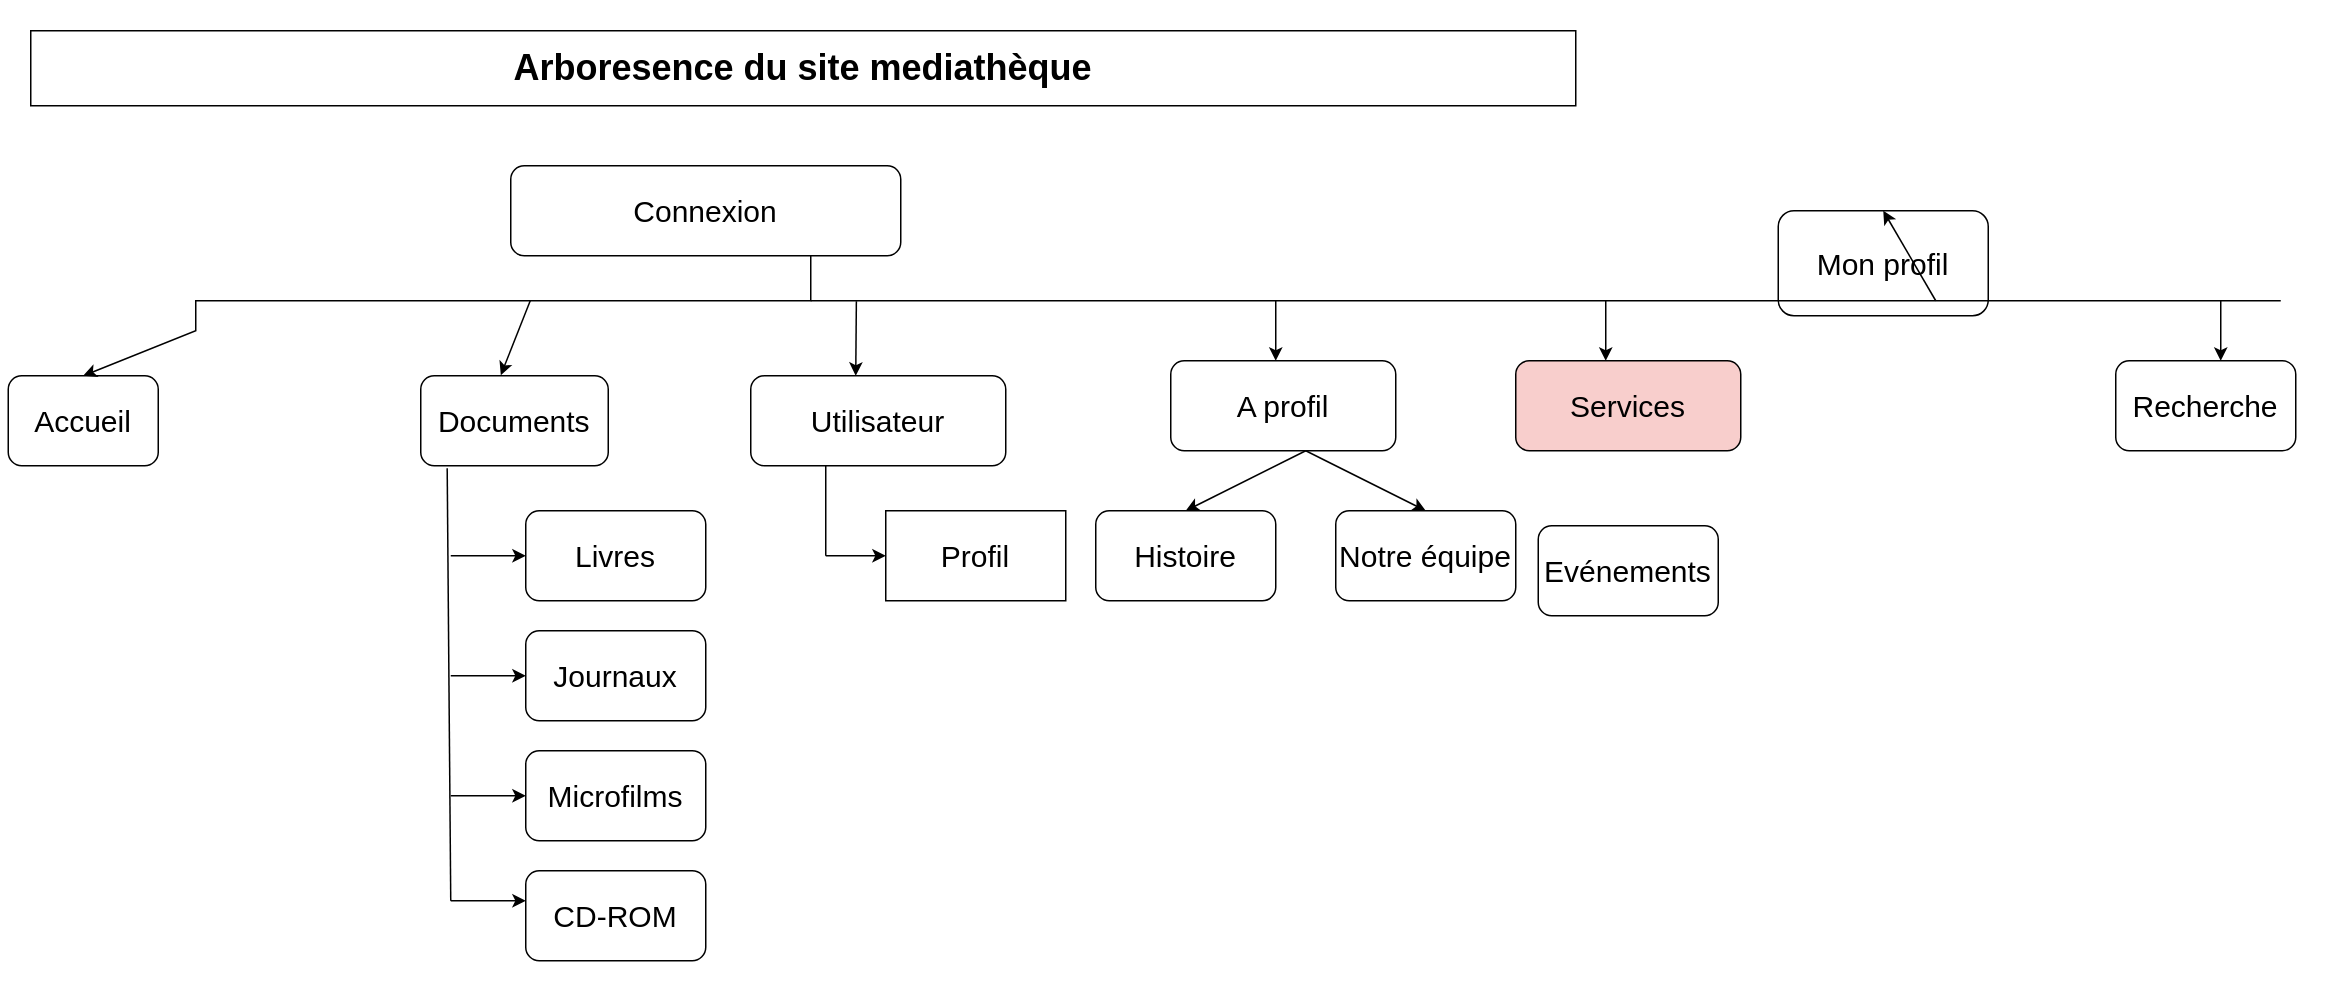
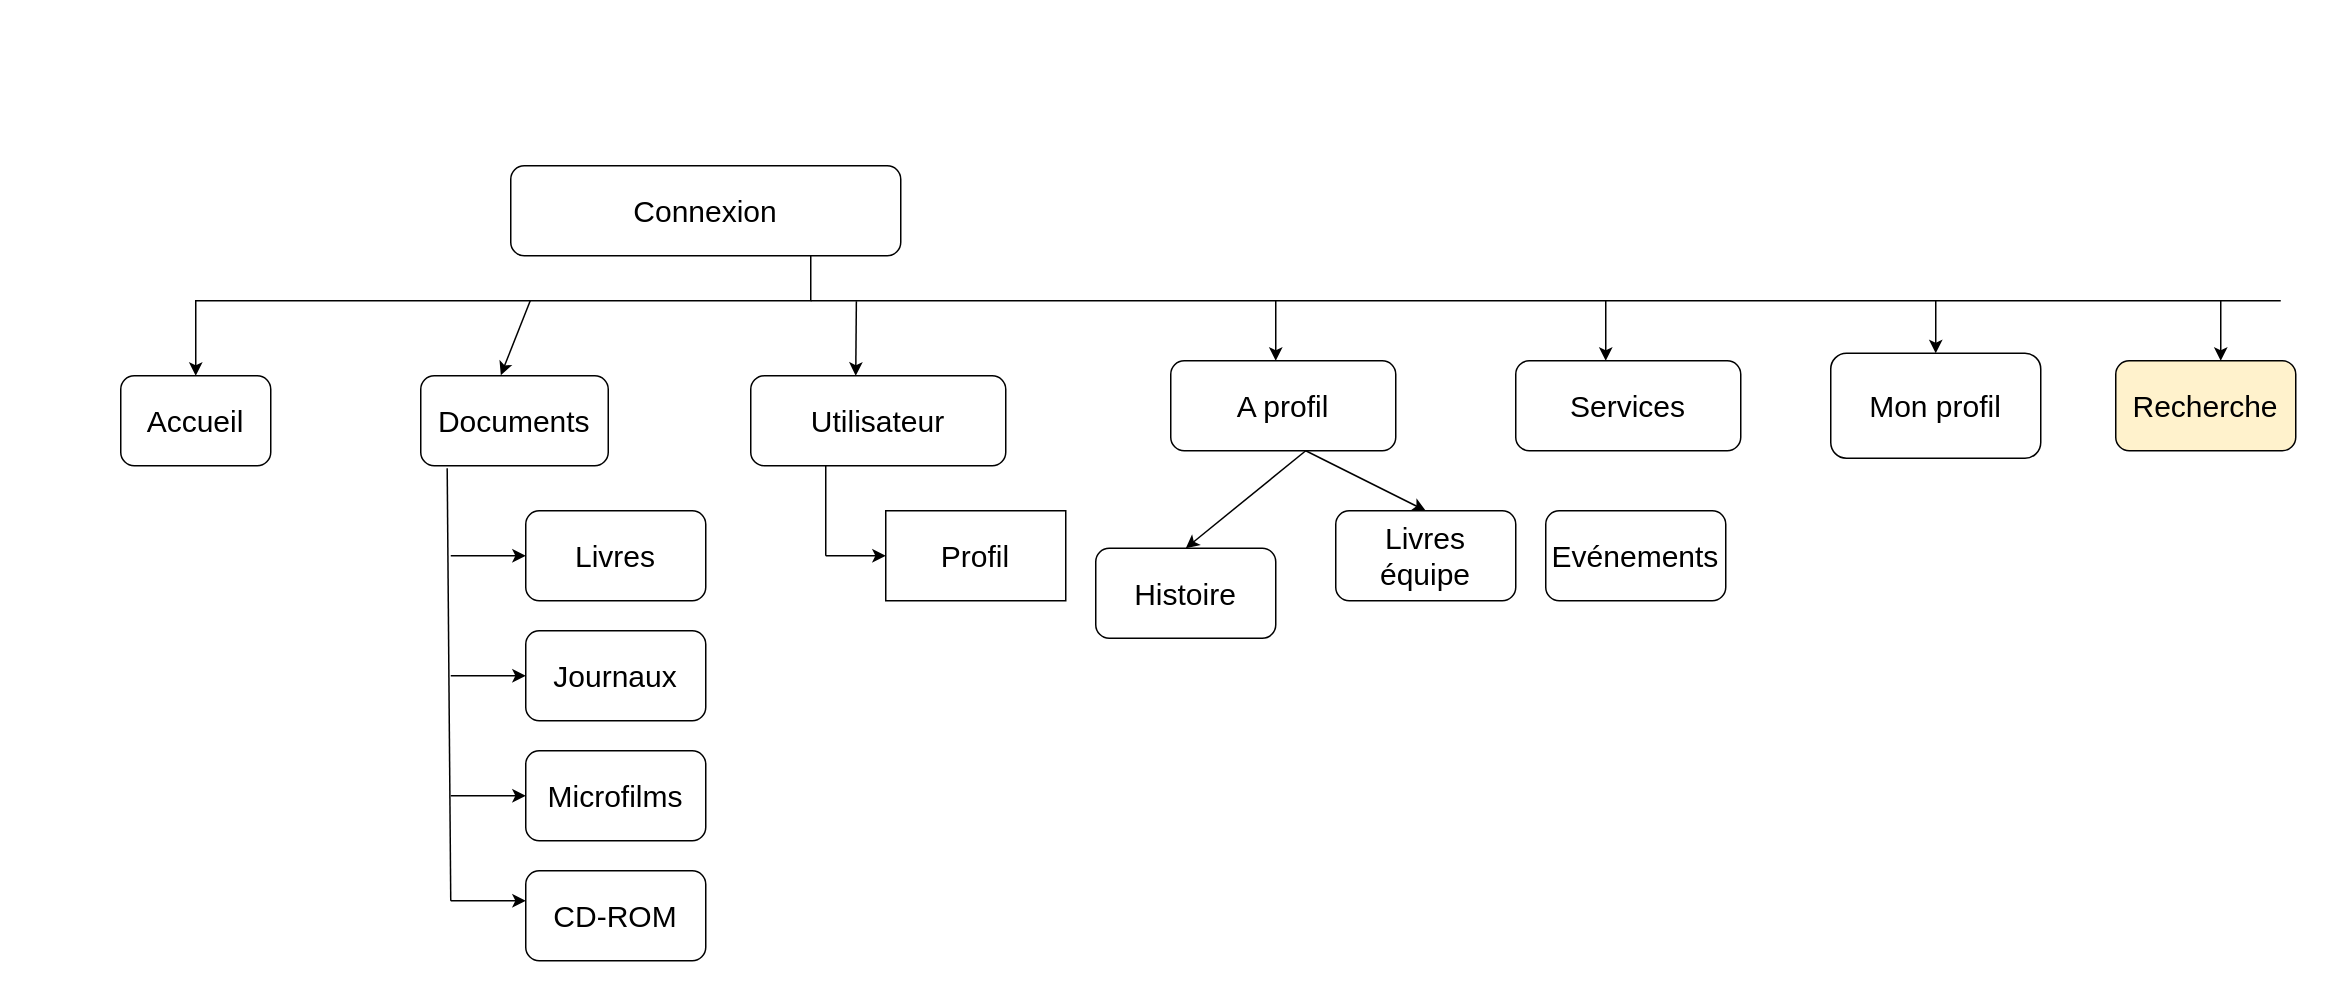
  <mxCell id="0" />
  <mxCell id="1" parent="0" />
  <mxCell id="2" value="&lt;font style=&quot;font-size: 20px&quot;&gt;Connexion&lt;/font&gt;" style="rounded=1;whiteSpace=wrap;html=1;" vertex="1" parent="1"><mxGeometry x="340" y="110" width="260" height="60" as="geometry" /></mxCell>
- <mxCell id="3" value="&lt;font style=&quot;font-size: 24px&quot;&gt;Arboresence du site mediathèque&lt;/font&gt;" style="rounded=0;whiteSpace=wrap;html=1;fontSize=20;fontStyle=1" vertex="1" parent="1"><mxGeometry x="20" y="20" width="1030" height="50" as="geometry" /></mxCell>
- <mxCell id="4" value="Services" style="rounded=1;whiteSpace=wrap;html=1;fontSize=20;fillColor=#f8cecc;" vertex="1" parent="1"><mxGeometry x="1010" y="240" width="150" height="60" as="geometry" /></mxCell>
+ <mxCell id="4" value="Services" style="rounded=1;whiteSpace=wrap;html=1;fontSize=20;" vertex="1" parent="1"><mxGeometry x="1010" y="240" width="150" height="60" as="geometry" /></mxCell>
  <mxCell id="5" value="A profil" style="rounded=1;whiteSpace=wrap;html=1;fontSize=20;" vertex="1" parent="1"><mxGeometry x="780" y="240" width="150" height="60" as="geometry" /></mxCell>
- <mxCell id="6" value="Mon profil" style="rounded=1;whiteSpace=wrap;html=1;fontSize=20;" vertex="1" parent="1"><mxGeometry x="1185" y="140" width="140" height="70" as="geometry" /></mxCell>
+ <mxCell id="6" value="Mon profil" style="rounded=1;whiteSpace=wrap;html=1;fontSize=20;" vertex="1" parent="1"><mxGeometry x="1220" y="235" width="140" height="70" as="geometry" /></mxCell>
  <mxCell id="7" value="Documents" style="rounded=1;whiteSpace=wrap;html=1;fontSize=20;" vertex="1" parent="1"><mxGeometry x="280" y="250" width="125" height="60" as="geometry" /></mxCell>
- <mxCell id="8" value="Accueil" style="rounded=1;whiteSpace=wrap;html=1;fontSize=20;" vertex="1" parent="1"><mxGeometry x="5" y="250" width="100" height="60" as="geometry" /></mxCell>
+ <mxCell id="8" value="Accueil" style="rounded=1;whiteSpace=wrap;html=1;fontSize=20;" vertex="1" parent="1"><mxGeometry x="80" y="250" width="100" height="60" as="geometry" /></mxCell>
  <mxCell id="9" value="" style="endArrow=classic;html=1;rounded=0;fontSize=20;entryX=0.5;entryY=0;entryDx=0;entryDy=0;" edge="1" parent="1" target="8"><mxGeometry width="50" height="50" relative="1" as="geometry"><mxPoint x="540" y="170" as="sourcePoint" /><mxPoint x="0" y="250" as="targetPoint" /><Array as="points"><mxPoint x="540" y="200" /><mxPoint x="130" y="200" /><mxPoint x="130" y="220" /></Array></mxGeometry></mxCell>
  <mxCell id="10" value="" style="endArrow=classic;html=1;rounded=0;fontSize=20;entryX=0.427;entryY=-0.006;entryDx=0;entryDy=0;entryPerimeter=0;" edge="1" parent="1" target="7"><mxGeometry width="50" height="50" relative="1" as="geometry"><mxPoint x="353" y="200" as="sourcePoint" /><mxPoint x="580" y="470" as="targetPoint" /></mxGeometry></mxCell>
  <mxCell id="11" value="" style="endArrow=classic;html=1;rounded=0;fontSize=20;" edge="1" parent="1"><mxGeometry width="50" height="50" relative="1" as="geometry"><mxPoint x="850" y="200" as="sourcePoint" /><mxPoint x="850" y="240" as="targetPoint" /></mxGeometry></mxCell>
  <mxCell id="12" value="" style="endArrow=classic;html=1;rounded=0;fontSize=20;entryX=0.5;entryY=0;entryDx=0;entryDy=0;" edge="1" parent="1" target="6"><mxGeometry width="50" height="50" relative="1" as="geometry"><mxPoint x="1290" y="200" as="sourcePoint" /><mxPoint x="1220" y="250" as="targetPoint" /></mxGeometry></mxCell>
- <mxCell id="13" value="&lt;font style=&quot;font-size: 20px&quot;&gt;Histoire&lt;/font&gt;" style="rounded=1;whiteSpace=wrap;html=1;" vertex="1" parent="1"><mxGeometry x="730" y="340" width="120" height="60" as="geometry" /></mxCell>
- <mxCell id="14" value="&lt;font style=&quot;font-size: 20px&quot;&gt;Notre équipe&lt;/font&gt;" style="rounded=1;whiteSpace=wrap;html=1;" vertex="1" parent="1"><mxGeometry x="890" y="340" width="120" height="60" as="geometry" /></mxCell>
+ <mxCell id="13" value="&lt;font style=&quot;font-size: 20px&quot;&gt;Histoire&lt;/font&gt;" style="rounded=1;whiteSpace=wrap;html=1;" vertex="1" parent="1"><mxGeometry x="730" y="365" width="120" height="60" as="geometry" /></mxCell>
+ <mxCell id="14" value="&lt;font style=&quot;font-size: 20px&quot;&gt;Livres équipe&lt;/font&gt;" style="rounded=1;whiteSpace=wrap;html=1;" vertex="1" parent="1"><mxGeometry x="890" y="340" width="120" height="60" as="geometry" /></mxCell>
  <mxCell id="15" value="" style="endArrow=classic;html=1;rounded=0;fontSize=20;entryX=0.5;entryY=0;entryDx=0;entryDy=0;" edge="1" parent="1" target="13"><mxGeometry width="50" height="50" relative="1" as="geometry"><mxPoint x="870" y="300" as="sourcePoint" /><mxPoint x="770" y="440" as="targetPoint" /></mxGeometry></mxCell>
  <mxCell id="16" value="" style="endArrow=classic;html=1;rounded=0;fontSize=20;entryX=0.5;entryY=0;entryDx=0;entryDy=0;" edge="1" parent="1" target="14"><mxGeometry width="50" height="50" relative="1" as="geometry"><mxPoint x="870" y="300" as="sourcePoint" /><mxPoint x="770" y="440" as="targetPoint" /></mxGeometry></mxCell>
  <mxCell id="17" value="" style="endArrow=none;html=1;rounded=0;fontSize=20;entryX=0.141;entryY=1.028;entryDx=0;entryDy=0;entryPerimeter=0;" edge="1" parent="1" target="7"><mxGeometry width="50" height="50" relative="1" as="geometry"><mxPoint x="300" y="600" as="sourcePoint" /><mxPoint x="540" y="440" as="targetPoint" /></mxGeometry></mxCell>
  <mxCell id="18" value="Livres" style="rounded=1;whiteSpace=wrap;html=1;fontSize=20;" vertex="1" parent="1"><mxGeometry x="350" y="340" width="120" height="60" as="geometry" /></mxCell>
  <mxCell id="19" value="Journaux" style="rounded=1;whiteSpace=wrap;html=1;fontSize=20;" vertex="1" parent="1"><mxGeometry x="350" y="420" width="120" height="60" as="geometry" /></mxCell>
  <mxCell id="20" value="Microfilms" style="rounded=1;whiteSpace=wrap;html=1;fontSize=20;" vertex="1" parent="1"><mxGeometry x="350" y="500" width="120" height="60" as="geometry" /></mxCell>
  <mxCell id="21" value="CD-ROM" style="rounded=1;whiteSpace=wrap;html=1;fontSize=20;" vertex="1" parent="1"><mxGeometry x="350" y="580" width="120" height="60" as="geometry" /></mxCell>
  <mxCell id="22" value="" style="endArrow=classic;html=1;rounded=0;fontSize=20;" edge="1" parent="1"><mxGeometry width="50" height="50" relative="1" as="geometry"><mxPoint x="300" y="370" as="sourcePoint" /><mxPoint x="350" y="370" as="targetPoint" /></mxGeometry></mxCell>
  <mxCell id="23" value="" style="endArrow=classic;html=1;rounded=0;fontSize=20;" edge="1" parent="1"><mxGeometry width="50" height="50" relative="1" as="geometry"><mxPoint x="300" y="450" as="sourcePoint" /><mxPoint x="350" y="450" as="targetPoint" /></mxGeometry></mxCell>
  <mxCell id="24" value="" style="endArrow=classic;html=1;rounded=0;fontSize=20;" edge="1" parent="1"><mxGeometry width="50" height="50" relative="1" as="geometry"><mxPoint x="300" y="530" as="sourcePoint" /><mxPoint x="350" y="530" as="targetPoint" /></mxGeometry></mxCell>
  <mxCell id="25" value="" style="endArrow=classic;html=1;rounded=0;fontSize=20;" edge="1" parent="1"><mxGeometry width="50" height="50" relative="1" as="geometry"><mxPoint x="300" y="600" as="sourcePoint" /><mxPoint x="350" y="600" as="targetPoint" /></mxGeometry></mxCell>
- <mxCell id="26" value="Evénements" style="rounded=1;whiteSpace=wrap;html=1;fontSize=20;" vertex="1" parent="1"><mxGeometry x="1025" y="350" width="120" height="60" as="geometry" /></mxCell>
+ <mxCell id="26" value="Evénements" style="rounded=1;whiteSpace=wrap;html=1;fontSize=20;" vertex="1" parent="1"><mxGeometry x="1030" y="340" width="120" height="60" as="geometry" /></mxCell>
  <mxCell id="27" value="" style="endArrow=none;html=1;rounded=0;fontSize=20;" edge="1" parent="1"><mxGeometry width="50" height="50" relative="1" as="geometry"><mxPoint x="1520" y="200" as="sourcePoint" /><mxPoint x="540" y="200" as="targetPoint" /></mxGeometry></mxCell>
  <mxCell id="28" value="" style="endArrow=classic;html=1;rounded=0;fontSize=20;" edge="1" parent="1"><mxGeometry width="50" height="50" relative="1" as="geometry"><mxPoint x="1070" y="200" as="sourcePoint" /><mxPoint x="1070" y="240" as="targetPoint" /></mxGeometry></mxCell>
- <mxCell id="29" value="&lt;font style=&quot;font-size: 20px&quot;&gt;Recherche&lt;/font&gt;" style="rounded=1;whiteSpace=wrap;html=1;fontSize=24;" vertex="1" parent="1"><mxGeometry x="1410" y="240" width="120" height="60" as="geometry" /></mxCell>
+ <mxCell id="29" value="&lt;font style=&quot;font-size: 20px&quot;&gt;Recherche&lt;/font&gt;" style="rounded=1;whiteSpace=wrap;html=1;fontSize=24;fillColor=#fff2cc;" vertex="1" parent="1"><mxGeometry x="1410" y="240" width="120" height="60" as="geometry" /></mxCell>
  <mxCell id="30" value="" style="endArrow=classic;html=1;rounded=0;fontSize=24;" edge="1" parent="1"><mxGeometry width="50" height="50" relative="1" as="geometry"><mxPoint x="1480" y="200" as="sourcePoint" /><mxPoint x="1480" y="240" as="targetPoint" /></mxGeometry></mxCell>
  <mxCell id="31" value="" style="endArrow=classic;html=1;rounded=0;fontSize=20;entryX=0.427;entryY=-0.006;entryDx=0;entryDy=0;entryPerimeter=0;" edge="1" parent="1"><mxGeometry width="50" height="50" relative="1" as="geometry"><mxPoint x="570.41" y="200.36" as="sourcePoint" /><mxPoint x="570" y="250" as="targetPoint" /></mxGeometry></mxCell>
  <mxCell id="32" value="Utilisateur" style="rounded=1;whiteSpace=wrap;html=1;fontSize=20;" vertex="1" parent="1"><mxGeometry x="500" y="250" width="170" height="60" as="geometry" /></mxCell>
  <mxCell id="33" value="" style="endArrow=none;html=1;rounded=0;fontSize=20;entryX=0.141;entryY=1.028;entryDx=0;entryDy=0;entryPerimeter=0;" edge="1" parent="1"><mxGeometry width="50" height="50" relative="1" as="geometry"><mxPoint x="550" y="370" as="sourcePoint" /><mxPoint x="550" y="310" as="targetPoint" /></mxGeometry></mxCell>
  <mxCell id="34" value="Profil" style="whiteSpace=wrap;html=1;fontSize=20;rounded=0;" vertex="1" parent="1"><mxGeometry x="590" y="340" width="120" height="60" as="geometry" /></mxCell>
  <mxCell id="35" value="" style="endArrow=classic;html=1;rounded=0;fontSize=20;entryX=0;entryY=0.5;entryDx=0;entryDy=0;" edge="1" parent="1" target="34"><mxGeometry width="50" height="50" relative="1" as="geometry"><mxPoint x="550" y="370" as="sourcePoint" /><mxPoint x="580" y="369.5" as="targetPoint" /><Array as="points"><mxPoint x="570" y="370" /></Array></mxGeometry></mxCell>
